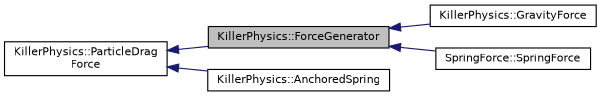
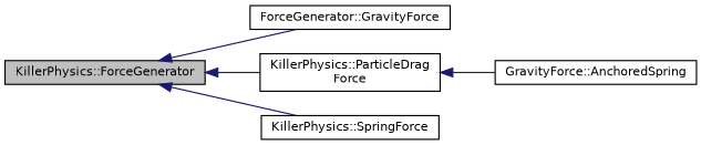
  digraph {
    rankdir=LR
    node [color=black fillcolor=white fontname=Helvetica fontsize=10 shape=record style=filled]
    edge [color=midnightblue dir=back fontname=Helvetica fontsize=10 labelfontname=Helvetica labelfontsize=10 style=solid]
    n1 [fillcolor=grey75 fontcolor=black height=0.2 label="KillerPhysics::ForceGenerator" width=0.4]
-   n2 [height=0.2 label="KillerPhysics::GravityForce" width=0.4]
+   n2 [height=0.2 label="ForceGenerator::GravityForce" width=0.4]
    n3 [height=0.2 label="KillerPhysics::ParticleDrag\lForce" width=0.4]
-   n4 [height=0.2 label="SpringForce::SpringForce" width=0.4]
-   n5 [height=0.2 label="KillerPhysics::AnchoredSpring" width=0.4]
+   n4 [height=0.2 label="KillerPhysics::SpringForce" width=0.4]
+   n5 [height=0.2 label="GravityForce::AnchoredSpring" width=0.4]
    n1 -> n2
-   n3 -> n1
+   n1 -> n3
    n1 -> n4
    n3 -> n5
  }
